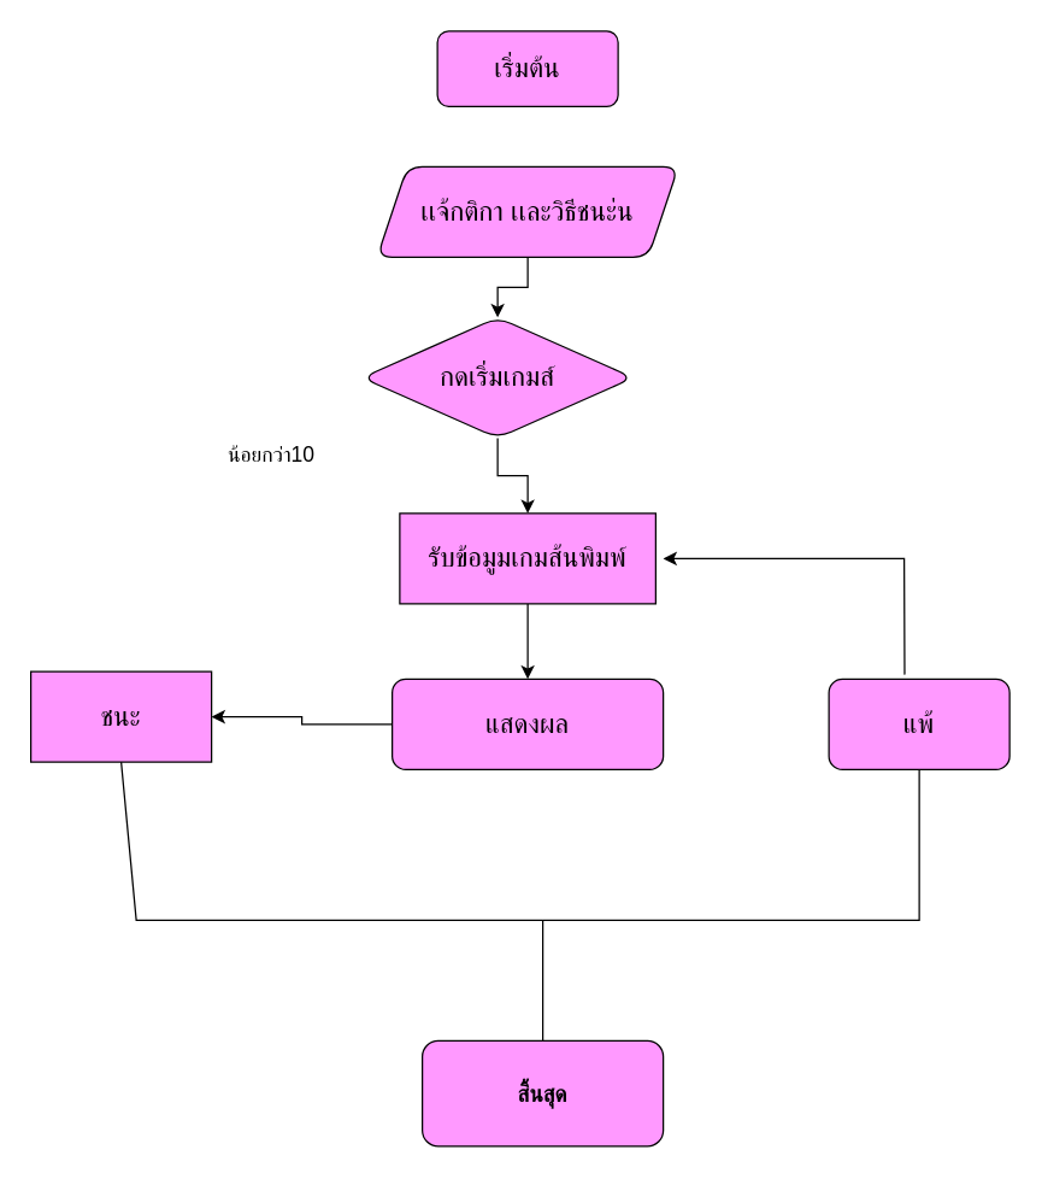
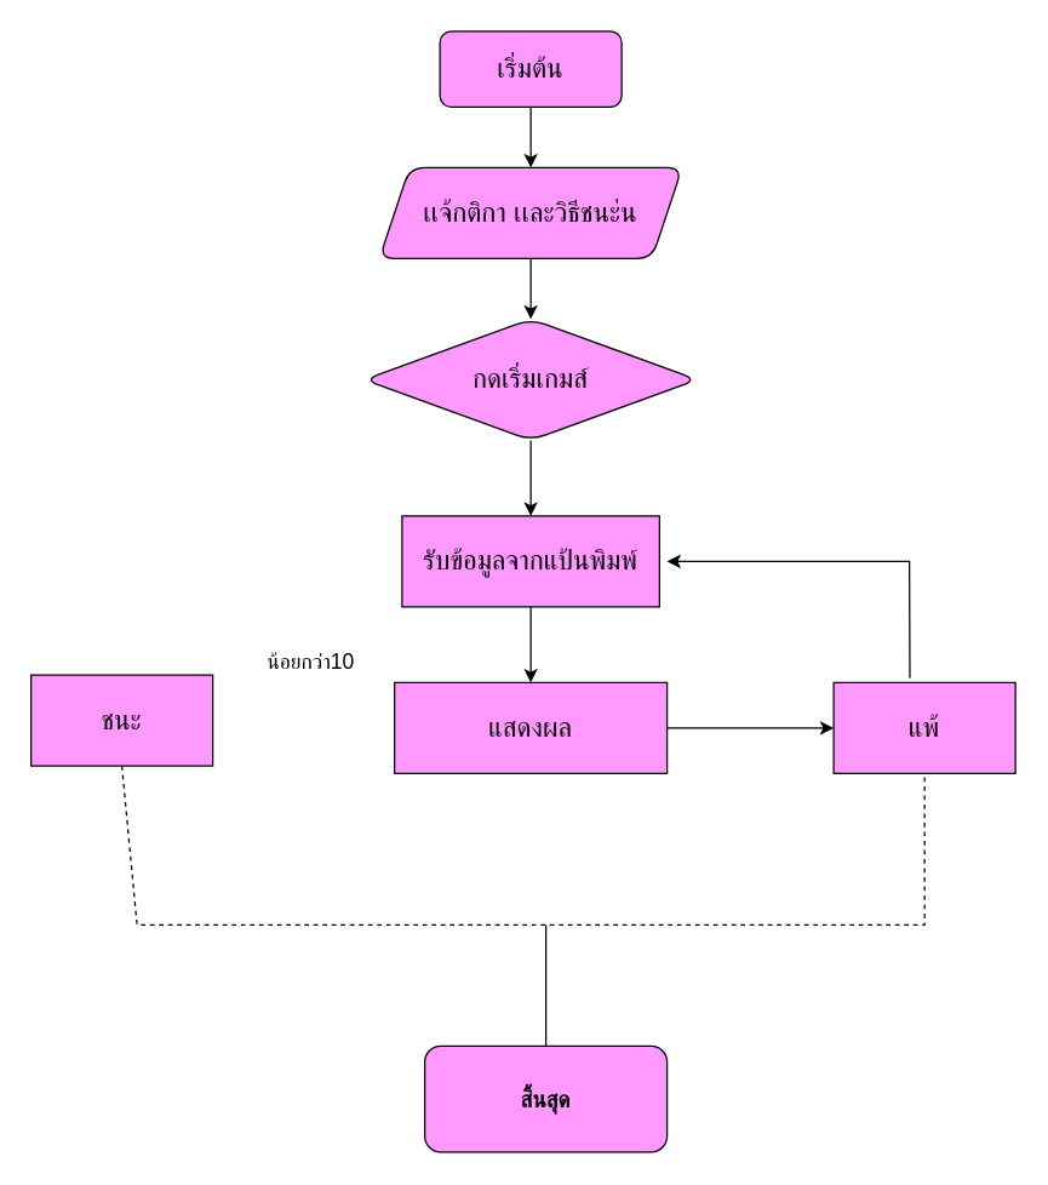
  <mxCell id="0" />
  <mxCell id="1" parent="0" />
+ <mxCell id="2" value="" style="edgeStyle=orthogonalEdgeStyle;rounded=0;orthogonalLoop=1;jettySize=auto;html=1;fontSize=18;" edge="1" parent="1" source="3" target="6"><mxGeometry relative="1" as="geometry" /></mxCell>
  <mxCell id="3" value="&lt;font style=&quot;font-size: 18px;&quot;&gt;เริ่มต้น&lt;/font&gt;" style="rounded=1;whiteSpace=wrap;html=1;fillColor=#FF99FF;" vertex="1" parent="1"><mxGeometry x="290" y="20" width="120" height="50" as="geometry" /></mxCell>
  <mxCell id="4" style="edgeStyle=orthogonalEdgeStyle;rounded=0;orthogonalLoop=1;jettySize=auto;html=1;exitX=0.5;exitY=1;exitDx=0;exitDy=0;fontSize=18;" edge="1" parent="1" source="3" target="3"><mxGeometry relative="1" as="geometry" /></mxCell>
  <mxCell id="5" value="" style="edgeStyle=orthogonalEdgeStyle;rounded=0;orthogonalLoop=1;jettySize=auto;html=1;fontSize=18;" edge="1" parent="1" source="6" target="8"><mxGeometry relative="1" as="geometry" /></mxCell>
  <mxCell id="6" value="&lt;font style=&quot;font-size: 18px;&quot;&gt;เเจ้กติกา เเละวิธีชนะ่น&lt;/font&gt;" style="shape=parallelogram;perimeter=parallelogramPerimeter;whiteSpace=wrap;html=1;fixedSize=1;fillColor=#FF99FF;rounded=1;" vertex="1" parent="1"><mxGeometry x="250" y="110" width="200" height="60" as="geometry" /></mxCell>
  <mxCell id="7" value="" style="edgeStyle=orthogonalEdgeStyle;rounded=0;orthogonalLoop=1;jettySize=auto;html=1;fontSize=18;" edge="1" parent="1" source="8" target="10"><mxGeometry relative="1" as="geometry" /></mxCell>
- <mxCell id="8" value="&lt;font style=&quot;font-size: 18px;&quot;&gt;กดเริ่มเกมส์&lt;/font&gt;" style="rhombus;whiteSpace=wrap;html=1;fillColor=#FF99FF;rounded=1;" vertex="1" parent="1"><mxGeometry x="240" y="210" width="180" height="80" as="geometry" /></mxCell>
+ <mxCell id="8" value="&lt;font style=&quot;font-size: 18px;&quot;&gt;กดเริ่มเกมส์&lt;/font&gt;" style="rhombus;whiteSpace=wrap;html=1;fillColor=#FF99FF;rounded=1;" vertex="1" parent="1"><mxGeometry x="240" y="210" width="220" height="80" as="geometry" /></mxCell>
  <mxCell id="9" value="" style="edgeStyle=orthogonalEdgeStyle;rounded=0;orthogonalLoop=1;jettySize=auto;html=1;fontSize=18;" edge="1" parent="1" source="10" target="13"><mxGeometry relative="1" as="geometry" /></mxCell>
- <mxCell id="10" value="รับข้อมูมเกมส้นพิมพ์" style="rounded=0;whiteSpace=wrap;html=1;fontSize=18;fillColor=#FF99FF;" vertex="1" parent="1"><mxGeometry x="265" y="340" width="170" height="60" as="geometry" /></mxCell>
- <mxCell id="12" value="" style="edgeStyle=orthogonalEdgeStyle;rounded=0;orthogonalLoop=1;jettySize=auto;html=1;fontSize=18;" edge="1" parent="1" source="13" target="15"><mxGeometry relative="1" as="geometry" /></mxCell>
- <mxCell id="13" value="แสดงผล" style="whiteSpace=wrap;html=1;fontSize=18;fillColor=#FF99FF;rounded=1;" vertex="1" parent="1"><mxGeometry x="260" y="450" width="180" height="60" as="geometry" /></mxCell>
- <mxCell id="14" value="แพ้" style="whiteSpace=wrap;html=1;fontSize=18;fillColor=#FF99FF;rounded=1;" vertex="1" parent="1"><mxGeometry x="550" y="450" width="120" height="60" as="geometry" /></mxCell>
+ <mxCell id="10" value="รับข้อมูลจากแป้นพิมพ์" style="rounded=0;whiteSpace=wrap;html=1;fontSize=18;fillColor=#FF99FF;" vertex="1" parent="1"><mxGeometry x="265" y="340" width="170" height="60" as="geometry" /></mxCell>
+ <mxCell id="11" value="" style="edgeStyle=orthogonalEdgeStyle;rounded=0;orthogonalLoop=1;jettySize=auto;html=1;fontSize=18;" edge="1" parent="1" source="13" target="14"><mxGeometry relative="1" as="geometry" /></mxCell>
+ <mxCell id="13" value="แสดงผล" style="rounded=0;whiteSpace=wrap;html=1;fontSize=18;fillColor=#FF99FF;" vertex="1" parent="1"><mxGeometry x="260" y="450" width="180" height="60" as="geometry" /></mxCell>
+ <mxCell id="14" value="แพ้" style="rounded=0;whiteSpace=wrap;html=1;fontSize=18;fillColor=#FF99FF;" vertex="1" parent="1"><mxGeometry x="550" y="450" width="120" height="60" as="geometry" /></mxCell>
  <mxCell id="15" value="ชนะ" style="rounded=0;whiteSpace=wrap;html=1;fontSize=18;fillColor=#FF99FF;" vertex="1" parent="1"><mxGeometry x="20" y="445" width="120" height="60" as="geometry" /></mxCell>
  <mxCell id="16" value="" style="endArrow=classic;html=1;rounded=0;fontSize=18;exitX=0.419;exitY=-0.05;exitDx=0;exitDy=0;exitPerimeter=0;" edge="1" parent="1" source="14"><mxGeometry width="50" height="50" relative="1" as="geometry"><mxPoint x="600" y="440" as="sourcePoint" /><mxPoint x="440" y="370" as="targetPoint" /><Array as="points"><mxPoint x="600" y="370" /></Array></mxGeometry></mxCell>
- <mxCell id="17" value="" style="endArrow=none;html=1;rounded=0;fontSize=18;exitX=0.5;exitY=1;exitDx=0;exitDy=0;entryX=0.5;entryY=1;entryDx=0;entryDy=0;" edge="1" parent="1" source="15" target="14"><mxGeometry width="50" height="50" relative="1" as="geometry"><mxPoint x="260" y="370" as="sourcePoint" /><mxPoint x="310" y="320" as="targetPoint" /><Array as="points"><mxPoint x="90" y="610" /><mxPoint x="610" y="610" /></Array></mxGeometry></mxCell>
+ <mxCell id="17" value="" style="endArrow=none;html=1;rounded=0;fontSize=18;exitX=0.5;exitY=1;exitDx=0;exitDy=0;entryX=0.5;entryY=1;entryDx=0;entryDy=0;dashed=1;" edge="1" parent="1" source="15" target="14"><mxGeometry width="50" height="50" relative="1" as="geometry"><mxPoint x="260" y="370" as="sourcePoint" /><mxPoint x="310" y="320" as="targetPoint" /><Array as="points"><mxPoint x="90" y="610" /><mxPoint x="610" y="610" /></Array></mxGeometry></mxCell>
  <mxCell id="18" value="" style="endArrow=none;html=1;rounded=0;fontSize=18;" edge="1" parent="1"><mxGeometry width="50" height="50" relative="1" as="geometry"><mxPoint x="360" y="610" as="sourcePoint" /><mxPoint x="360" y="690" as="targetPoint" /></mxGeometry></mxCell>
  <mxCell id="19" value="&lt;h5&gt;สิ้นสุด&lt;/h5&gt;" style="rounded=1;whiteSpace=wrap;html=1;fontSize=18;fillColor=#FF99FF;" vertex="1" parent="1"><mxGeometry x="280" y="690" width="160" height="70" as="geometry" /></mxCell>
- <mxCell id="20" value="&lt;font style=&quot;font-size: 14px;&quot;&gt;น้อยกว่า10&lt;/font&gt;" style="text;html=1;strokeColor=none;fillColor=none;align=center;verticalAlign=middle;whiteSpace=wrap;rounded=0;fontSize=18;" vertex="1" parent="1"><mxGeometry x="145" y="285" width="70" height="30" as="geometry" /></mxCell>
+ <mxCell id="20" value="&lt;font style=&quot;font-size: 14px;&quot;&gt;น้อยกว่า10&lt;/font&gt;" style="text;html=1;strokeColor=none;fillColor=none;align=center;verticalAlign=middle;whiteSpace=wrap;rounded=0;fontSize=18;" vertex="1" parent="1"><mxGeometry x="170" y="420" width="70" height="30" as="geometry" /></mxCell>
